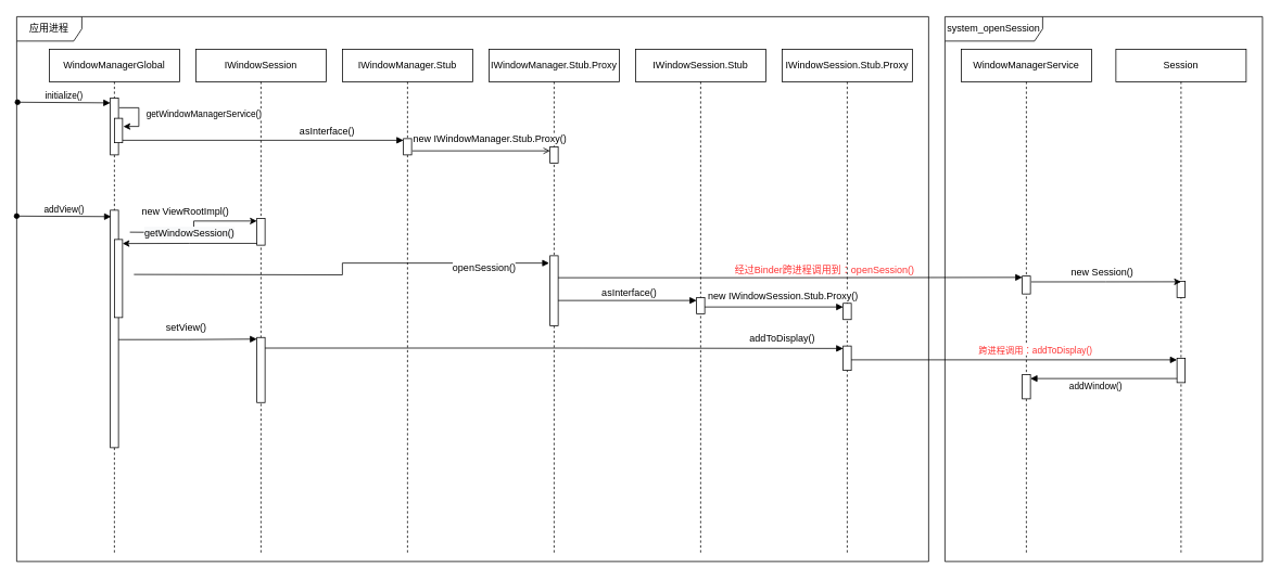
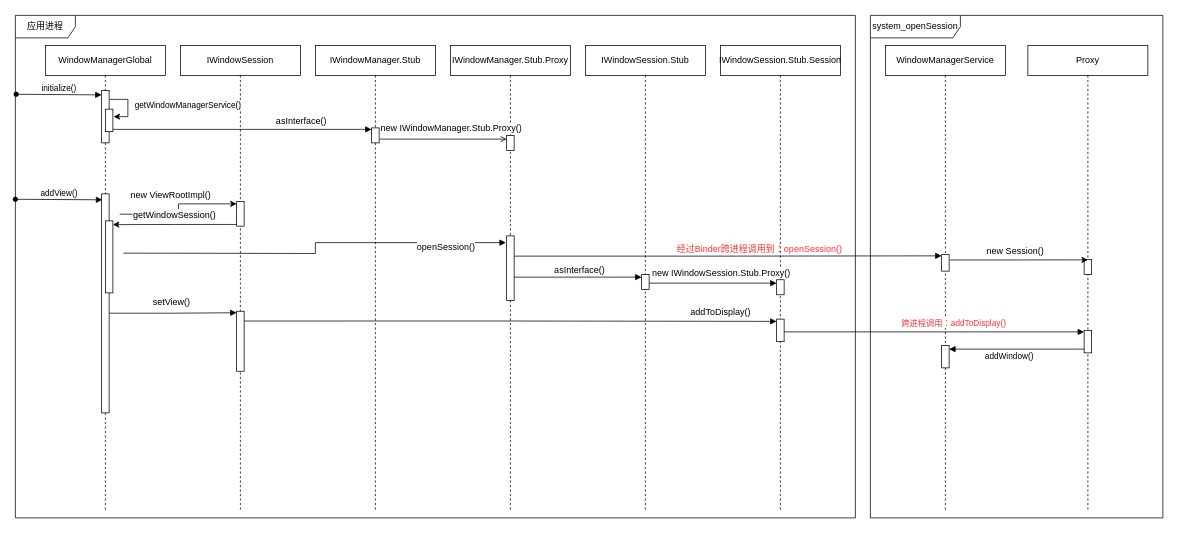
  <mxCell id="0" />
  <mxCell id="1" parent="0" />
  <mxCell id="2" value="system_openSession" style="shape=umlFrame;whiteSpace=wrap;html=1;width=120;height=30;" vertex="1" parent="1"><mxGeometry x="1160" width="390" height="670" as="geometry" y="20" /></mxCell>
  <mxCell id="3" value="应用进程" style="shape=umlFrame;whiteSpace=wrap;html=1;width=80;height=30;" vertex="1" parent="1"><mxGeometry x="20" width="1120" height="670" as="geometry" y="20" /></mxCell>
  <mxCell id="4" value="WindowManagerGlobal" style="shape=umlLifeline;perimeter=lifelinePerimeter;whiteSpace=wrap;html=1;container=1;collapsible=0;recursiveResize=0;outlineConnect=0;" vertex="1" parent="1"><mxGeometry x="60" y="60" width="160" height="620" as="geometry" /></mxCell>
  <mxCell id="5" value="" style="html=1;points=[];perimeter=orthogonalPerimeter;" vertex="1" parent="4"><mxGeometry x="75" y="198" width="10" height="292" as="geometry" /></mxCell>
  <mxCell id="6" value="" style="html=1;points=[];perimeter=orthogonalPerimeter;" vertex="1" parent="4"><mxGeometry x="80" y="234" width="10" height="96" as="geometry" /></mxCell>
  <mxCell id="7" value="" style="html=1;points=[];perimeter=orthogonalPerimeter;" vertex="1" parent="4"><mxGeometry x="75" y="60" width="10" height="70" as="geometry" /></mxCell>
  <mxCell id="8" value="addView()" style="html=1;verticalAlign=bottom;endArrow=block;entryX=0.1;entryY=0.027;entryDx=0;entryDy=0;entryPerimeter=0;startArrow=oval;startFill=1;exitX=0;exitY=0.366;exitDx=0;exitDy=0;exitPerimeter=0;" edge="1" parent="1" source="3" target="5"><mxGeometry width="80" relative="1" as="geometry"><mxPoint x="64" y="279" as="sourcePoint" /><mxPoint x="135" y="257.5" as="targetPoint" /></mxGeometry></mxCell>
  <mxCell id="9" value="IWindowSession" style="shape=umlLifeline;perimeter=lifelinePerimeter;whiteSpace=wrap;html=1;container=1;collapsible=0;recursiveResize=0;outlineConnect=0;" vertex="1" parent="1"><mxGeometry x="240" y="60" width="160" height="620" as="geometry" /></mxCell>
  <mxCell id="10" value="" style="html=1;points=[];perimeter=orthogonalPerimeter;" vertex="1" parent="9"><mxGeometry x="75" y="208" width="10" height="33" as="geometry" /></mxCell>
  <mxCell id="11" value="" style="html=1;points=[];perimeter=orthogonalPerimeter;" vertex="1" parent="9"><mxGeometry x="75" y="354.5" width="10" height="80" as="geometry" /></mxCell>
  <mxCell id="12" style="edgeStyle=orthogonalEdgeStyle;rounded=0;orthogonalLoop=1;jettySize=auto;html=1;entryX=0;entryY=0.1;entryDx=0;entryDy=0;entryPerimeter=0;" edge="1" parent="1" target="10"><mxGeometry relative="1" as="geometry"><mxPoint x="159" y="285" as="sourcePoint" /></mxGeometry></mxCell>
  <mxCell id="13" value="new ViewRootImpl()" style="text;html=1;resizable=0;points=[];align=center;verticalAlign=middle;labelBackgroundColor=#ffffff;" vertex="1" connectable="0" parent="12"><mxGeometry x="0.245" y="4" relative="1" as="geometry"><mxPoint x="-24" y="-8" as="offset" /></mxGeometry></mxCell>
  <mxCell id="14" style="edgeStyle=orthogonalEdgeStyle;rounded=0;orthogonalLoop=1;jettySize=auto;html=1;entryX=1;entryY=0.052;entryDx=0;entryDy=0;entryPerimeter=0;exitX=0;exitY=0.933;exitDx=0;exitDy=0;exitPerimeter=0;" edge="1" parent="1" source="10" target="6"><mxGeometry relative="1" as="geometry"><mxPoint x="150" y="287.5" as="targetPoint" /><mxPoint x="333" y="299.5" as="sourcePoint" /></mxGeometry></mxCell>
  <mxCell id="15" value="&lt;span style=&quot;text-align: left ; background-color: rgb(248 , 249 , 250)&quot;&gt;getWindowSession()&lt;/span&gt;" style="text;html=1;resizable=0;points=[];align=center;verticalAlign=middle;labelBackgroundColor=#ffffff;" vertex="1" connectable="0" parent="14"><mxGeometry x="0.189" relative="1" as="geometry"><mxPoint x="14" y="-13.5" as="offset" /></mxGeometry></mxCell>
  <mxCell id="16" value="initialize()" style="html=1;verticalAlign=bottom;endArrow=block;startArrow=oval;startFill=1;entryX=0;entryY=0.086;entryDx=0;entryDy=0;entryPerimeter=0;exitX=0.001;exitY=0.157;exitDx=0;exitDy=0;exitPerimeter=0;" edge="1" parent="1" source="3" target="7"><mxGeometry width="80" relative="1" as="geometry"><mxPoint x="55" y="120" as="sourcePoint" /><mxPoint x="135" y="120" as="targetPoint" /></mxGeometry></mxCell>
  <mxCell id="17" style="edgeStyle=orthogonalEdgeStyle;rounded=0;orthogonalLoop=1;jettySize=auto;html=1;entryX=0;entryY=0.1;entryDx=0;entryDy=0;entryPerimeter=0;startArrow=none;startFill=0;endArrow=block;endFill=1;fontColor=#FF3333;exitX=1;exitY=0.9;exitDx=0;exitDy=0;exitPerimeter=0;" edge="1" parent="1" source="19" target="22"><mxGeometry relative="1" as="geometry" /></mxCell>
  <mxCell id="18" value="asInterface()" style="text;html=1;resizable=0;points=[];align=center;verticalAlign=middle;labelBackgroundColor=#ffffff;fontColor=#000000;" vertex="1" connectable="0" parent="17"><mxGeometry x="-0.227" relative="1" as="geometry"><mxPoint x="117" y="-12" as="offset" /></mxGeometry></mxCell>
  <mxCell id="19" value="" style="html=1;points=[];perimeter=orthogonalPerimeter;" vertex="1" parent="1"><mxGeometry x="140" y="145" width="10" height="30" as="geometry" /></mxCell>
  <mxCell id="20" value="&lt;span style=&quot;text-align: left&quot;&gt;getWindowManagerService()&lt;/span&gt;" style="edgeStyle=orthogonalEdgeStyle;rounded=0;orthogonalLoop=1;jettySize=auto;html=1;exitX=1.1;exitY=0.171;exitDx=0;exitDy=0;exitPerimeter=0;" edge="1" parent="1" source="7"><mxGeometry x="-0.273" y="-80" relative="1" as="geometry"><mxPoint x="151" y="155" as="targetPoint" /><Array as="points"><mxPoint x="170" y="132" /><mxPoint x="170" y="155" /></Array><mxPoint x="160" y="8" as="offset" /></mxGeometry></mxCell>
  <mxCell id="21" value="IWindowManager.Stub" style="shape=umlLifeline;perimeter=lifelinePerimeter;whiteSpace=wrap;html=1;container=1;collapsible=0;recursiveResize=0;outlineConnect=0;" vertex="1" parent="1"><mxGeometry x="420" y="60" width="160" height="620" as="geometry" /></mxCell>
  <mxCell id="22" value="" style="html=1;points=[];perimeter=orthogonalPerimeter;" vertex="1" parent="21"><mxGeometry x="75" y="110" width="10" height="20" as="geometry" /></mxCell>
  <mxCell id="23" value="WindowManagerService" style="shape=umlLifeline;perimeter=lifelinePerimeter;whiteSpace=wrap;html=1;container=1;collapsible=0;recursiveResize=0;outlineConnect=0;" vertex="1" parent="1"><mxGeometry x="1180" y="60" width="160" height="620" as="geometry" /></mxCell>
  <mxCell id="24" value="" style="html=1;points=[];perimeter=orthogonalPerimeter;" vertex="1" parent="23"><mxGeometry x="75" y="279" width="10" height="22" as="geometry" /></mxCell>
  <mxCell id="25" value="" style="html=1;points=[];perimeter=orthogonalPerimeter;" vertex="1" parent="23"><mxGeometry x="75" y="400" width="10" height="30" as="geometry" /></mxCell>
  <mxCell id="26" style="edgeStyle=orthogonalEdgeStyle;rounded=0;orthogonalLoop=1;jettySize=auto;html=1;entryX=-0.1;entryY=0.105;entryDx=0;entryDy=0;entryPerimeter=0;endArrow=block;endFill=1;" edge="1" parent="1" target="35"><mxGeometry relative="1" as="geometry"><mxPoint x="164" y="337" as="sourcePoint" /><mxPoint x="743" y="321.5" as="targetPoint" /></mxGeometry></mxCell>
  <mxCell id="27" value="openSession()" style="text;html=1;resizable=0;points=[];align=center;verticalAlign=middle;labelBackgroundColor=#ffffff;" vertex="1" connectable="0" parent="26"><mxGeometry x="-0.278" relative="1" as="geometry"><mxPoint x="241" y="-9" as="offset" /></mxGeometry></mxCell>
- <mxCell id="28" value="Session" style="shape=umlLifeline;perimeter=lifelinePerimeter;whiteSpace=wrap;html=1;container=1;collapsible=0;recursiveResize=0;outlineConnect=0;size=40;" vertex="1" parent="1"><mxGeometry x="1370" y="60" width="160" height="620" as="geometry" /></mxCell>
+ <mxCell id="28" value="Proxy" style="shape=umlLifeline;perimeter=lifelinePerimeter;whiteSpace=wrap;html=1;container=1;collapsible=0;recursiveResize=0;outlineConnect=0;size=40;" vertex="1" parent="1"><mxGeometry x="1370" y="60" width="160" height="620" as="geometry" /></mxCell>
  <mxCell id="29" value="" style="html=1;points=[];perimeter=orthogonalPerimeter;" vertex="1" parent="28"><mxGeometry x="75" y="285.5" width="10" height="20" as="geometry" /></mxCell>
  <mxCell id="30" value="" style="html=1;points=[];perimeter=orthogonalPerimeter;" vertex="1" parent="28"><mxGeometry x="75" y="380" width="10" height="30" as="geometry" /></mxCell>
  <mxCell id="31" value="" style="edgeStyle=orthogonalEdgeStyle;rounded=0;orthogonalLoop=1;jettySize=auto;startArrow=none;startFill=0;exitX=1.1;exitY=0.324;exitDx=0;exitDy=0;exitPerimeter=0;html=1;" edge="1" parent="1" source="24"><mxGeometry relative="1" as="geometry"><mxPoint x="1450" y="346" as="targetPoint" /></mxGeometry></mxCell>
  <mxCell id="32" value="new Session()" style="text;html=1;resizable=0;points=[];align=center;verticalAlign=middle;labelBackgroundColor=#ffffff;" vertex="1" connectable="0" parent="31"><mxGeometry x="-0.2" y="-2" relative="1" as="geometry"><mxPoint x="12" y="-14" as="offset" /></mxGeometry></mxCell>
  <mxCell id="33" value="IWindowManager.Stub.Proxy" style="shape=umlLifeline;perimeter=lifelinePerimeter;whiteSpace=wrap;html=1;container=1;collapsible=0;recursiveResize=0;outlineConnect=0;" vertex="1" parent="1"><mxGeometry x="600" y="60" width="160" height="620" as="geometry" /></mxCell>
  <mxCell id="34" value="" style="html=1;points=[];perimeter=orthogonalPerimeter;" vertex="1" parent="33"><mxGeometry x="75" y="120" width="10" height="20" as="geometry" /></mxCell>
  <mxCell id="35" value="" style="html=1;points=[];perimeter=orthogonalPerimeter;" vertex="1" parent="33"><mxGeometry x="75" y="254" width="10" height="86" as="geometry" /></mxCell>
  <mxCell id="36" style="edgeStyle=orthogonalEdgeStyle;rounded=0;orthogonalLoop=1;jettySize=auto;html=1;entryX=0;entryY=0.25;entryDx=0;entryDy=0;entryPerimeter=0;startArrow=none;startFill=0;endArrow=open;endFill=0;exitX=1.1;exitY=0.75;exitDx=0;exitDy=0;exitPerimeter=0;" edge="1" parent="1" source="22" target="34"><mxGeometry relative="1" as="geometry" /></mxCell>
  <mxCell id="37" value="new IWindowManager.Stub.Proxy()" style="text;html=1;resizable=0;points=[];align=center;verticalAlign=middle;labelBackgroundColor=#ffffff;" vertex="1" connectable="0" parent="36"><mxGeometry x="-0.217" y="-3" relative="1" as="geometry"><mxPoint x="28" y="-18" as="offset" /></mxGeometry></mxCell>
  <mxCell id="38" value="IWindowSession.Stub" style="shape=umlLifeline;perimeter=lifelinePerimeter;whiteSpace=wrap;html=1;container=1;collapsible=0;recursiveResize=0;outlineConnect=0;" vertex="1" parent="1"><mxGeometry x="780" y="60" width="160" height="620" as="geometry" /></mxCell>
  <mxCell id="39" value="" style="html=1;points=[];perimeter=orthogonalPerimeter;" vertex="1" parent="38"><mxGeometry x="75" y="305.5" width="10" height="20" as="geometry" /></mxCell>
  <mxCell id="40" style="edgeStyle=orthogonalEdgeStyle;rounded=0;orthogonalLoop=1;jettySize=auto;html=1;entryX=0;entryY=0.074;entryDx=0;entryDy=0;entryPerimeter=0;startArrow=none;startFill=0;endArrow=block;endFill=1;exitX=1;exitY=0.314;exitDx=0;exitDy=0;exitPerimeter=0;" edge="1" parent="1" source="35" target="24"><mxGeometry relative="1" as="geometry" /></mxCell>
  <mxCell id="41" value="&lt;font color=&quot;#ff3333&quot;&gt;经过Binder跨进程调用到：openSession()&lt;/font&gt;" style="text;html=1;resizable=0;points=[];align=center;verticalAlign=middle;labelBackgroundColor=#ffffff;" vertex="1" connectable="0" parent="40"><mxGeometry x="-0.126" relative="1" as="geometry"><mxPoint x="78" y="-9.5" as="offset" /></mxGeometry></mxCell>
  <mxCell id="42" style="edgeStyle=orthogonalEdgeStyle;rounded=0;orthogonalLoop=1;jettySize=auto;html=1;entryX=0;entryY=0.175;entryDx=0;entryDy=0;entryPerimeter=0;startArrow=none;startFill=0;endArrow=block;endFill=1;exitX=1;exitY=0.64;exitDx=0;exitDy=0;exitPerimeter=0;" edge="1" parent="1" source="35" target="39"><mxGeometry relative="1" as="geometry" /></mxCell>
  <mxCell id="43" value="asInterface()" style="text;html=1;resizable=0;points=[];align=center;verticalAlign=middle;labelBackgroundColor=#ffffff;" vertex="1" connectable="0" parent="42"><mxGeometry x="-0.149" y="-3" relative="1" as="geometry"><mxPoint x="14" y="-13" as="offset" /></mxGeometry></mxCell>
  <mxCell id="44" value="" style="edgeStyle=orthogonalEdgeStyle;rounded=0;orthogonalLoop=1;jettySize=auto;html=1;startArrow=none;startFill=0;endArrow=block;endFill=1;exitX=1;exitY=0.545;exitDx=0;exitDy=0;exitPerimeter=0;entryX=0;entryY=0.025;entryDx=0;entryDy=0;entryPerimeter=0;" edge="1" parent="1" source="5" target="11"><mxGeometry relative="1" as="geometry" /></mxCell>
  <mxCell id="45" value="setView()" style="text;html=1;resizable=0;points=[];align=center;verticalAlign=middle;labelBackgroundColor=#ffffff;" vertex="1" connectable="0" parent="44"><mxGeometry x="-0.053" y="2" relative="1" as="geometry"><mxPoint x="2" y="-13" as="offset" /></mxGeometry></mxCell>
- <mxCell id="46" value="IWindowSession.Stub.Proxy" style="shape=umlLifeline;perimeter=lifelinePerimeter;whiteSpace=wrap;html=1;container=1;collapsible=0;recursiveResize=0;outlineConnect=0;" vertex="1" parent="1"><mxGeometry x="960" y="60" width="160" height="620" as="geometry" /></mxCell>
+ <mxCell id="46" value="IWindowSession.Stub.Session" style="shape=umlLifeline;perimeter=lifelinePerimeter;whiteSpace=wrap;html=1;container=1;collapsible=0;recursiveResize=0;outlineConnect=0;" vertex="1" parent="1"><mxGeometry x="960" y="60" width="160" height="620" as="geometry" /></mxCell>
  <mxCell id="47" value="" style="html=1;points=[];perimeter=orthogonalPerimeter;" vertex="1" parent="46"><mxGeometry x="75" y="312.5" width="10" height="20" as="geometry" /></mxCell>
  <mxCell id="48" value="" style="html=1;points=[];perimeter=orthogonalPerimeter;" vertex="1" parent="46"><mxGeometry x="75" y="365" width="10" height="30" as="geometry" /></mxCell>
  <mxCell id="49" style="edgeStyle=orthogonalEdgeStyle;rounded=0;orthogonalLoop=1;jettySize=auto;html=1;entryX=0;entryY=0.225;entryDx=0;entryDy=0;entryPerimeter=0;startArrow=none;startFill=0;endArrow=block;endFill=1;exitX=1;exitY=0.575;exitDx=0;exitDy=0;exitPerimeter=0;" edge="1" parent="1" source="39" target="47"><mxGeometry relative="1" as="geometry" /></mxCell>
  <mxCell id="50" value="new IWindowSession.Stub.Proxy()" style="text;html=1;resizable=0;points=[];align=center;verticalAlign=middle;labelBackgroundColor=#ffffff;" vertex="1" connectable="0" parent="49"><mxGeometry x="0.032" y="1" relative="1" as="geometry"><mxPoint x="7" y="-13" as="offset" /></mxGeometry></mxCell>
  <mxCell id="51" value="" style="edgeStyle=orthogonalEdgeStyle;rounded=0;orthogonalLoop=1;jettySize=auto;html=1;startArrow=none;startFill=0;endArrow=block;endFill=1;entryX=0;entryY=0.1;entryDx=0;entryDy=0;entryPerimeter=0;exitX=1;exitY=0.163;exitDx=0;exitDy=0;exitPerimeter=0;" edge="1" parent="1" source="11" target="48"><mxGeometry relative="1" as="geometry"><mxPoint x="1136" y="428" as="targetPoint" /></mxGeometry></mxCell>
  <mxCell id="52" value="addToDisplay()" style="text;html=1;resizable=0;points=[];align=center;verticalAlign=middle;labelBackgroundColor=#ffffff;" vertex="1" connectable="0" parent="51"><mxGeometry x="0.053" y="-1" relative="1" as="geometry"><mxPoint x="261" y="-14" as="offset" /></mxGeometry></mxCell>
  <mxCell id="53" value="跨进程调用：addToDisplay()" style="edgeStyle=orthogonalEdgeStyle;rounded=0;orthogonalLoop=1;jettySize=auto;html=1;startArrow=none;startFill=0;endArrow=block;endFill=1;entryX=0;entryY=0.067;entryDx=0;entryDy=0;entryPerimeter=0;fontColor=#FF3333;exitX=1;exitY=0.567;exitDx=0;exitDy=0;exitPerimeter=0;" edge="1" parent="1" source="48" target="30"><mxGeometry x="0.131" y="12" relative="1" as="geometry"><mxPoint as="offset" /></mxGeometry></mxCell>
  <mxCell id="54" value="&lt;font color=&quot;#000000&quot;&gt;addWindow()&lt;/font&gt;" style="edgeStyle=orthogonalEdgeStyle;rounded=0;orthogonalLoop=1;jettySize=auto;html=1;startArrow=none;startFill=0;endArrow=block;endFill=1;fontColor=#FF3333;exitX=0;exitY=0.833;exitDx=0;exitDy=0;exitPerimeter=0;entryX=1;entryY=0.167;entryDx=0;entryDy=0;entryPerimeter=0;" edge="1" parent="1" source="30" target="25"><mxGeometry x="0.11" y="10" relative="1" as="geometry"><mxPoint as="offset" /></mxGeometry></mxCell>
